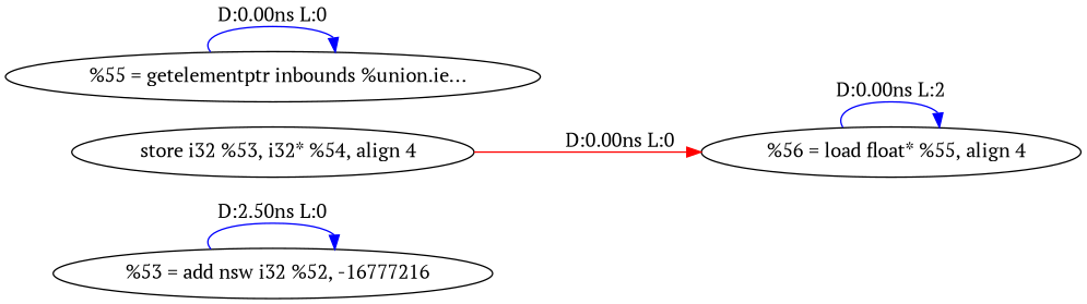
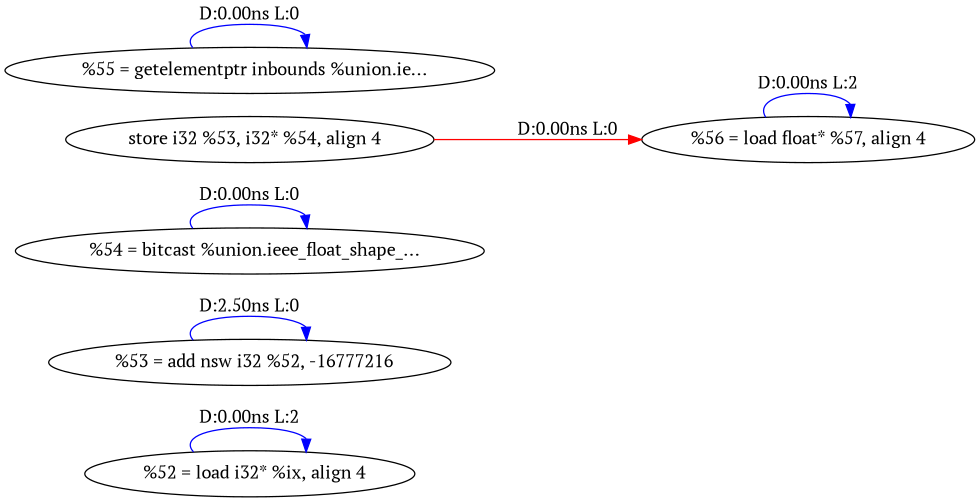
  digraph {
    fontname="PT Serif"
    rankdir=LR
    node [fontname="PT Serif"]
    edge [color=blue fontname="PT Serif"]
+   n1 [label="  %52 = load i32* %ix, align 4"]
    n2 [label="  %53 = add nsw i32 %52, -16777216"]
-   n4 [label="  %56 = load float* %55, align 4"]
+   n3 [label="  %54 = bitcast %union.ieee_float_shape_..."]
+   n4 [label="%56 = load float* %57, align 4"]
    n5 [label="  store i32 %53, i32* %54, align 4"]
    n6 [label="  %55 = getelementptr inbounds %union.ie..."]
+   n1 -> n1 [label="D:0.00ns L:2"]
    n2 -> n2 [label="D:2.50ns L:0"]
+   n3 -> n3 [label="D:0.00ns L:0"]
    n4 -> n4 [label="D:0.00ns L:2"]
    n5 -> n4 [color=red label="D:0.00ns L:0"]
    n6 -> n6 [label="D:0.00ns L:0"]
  }
